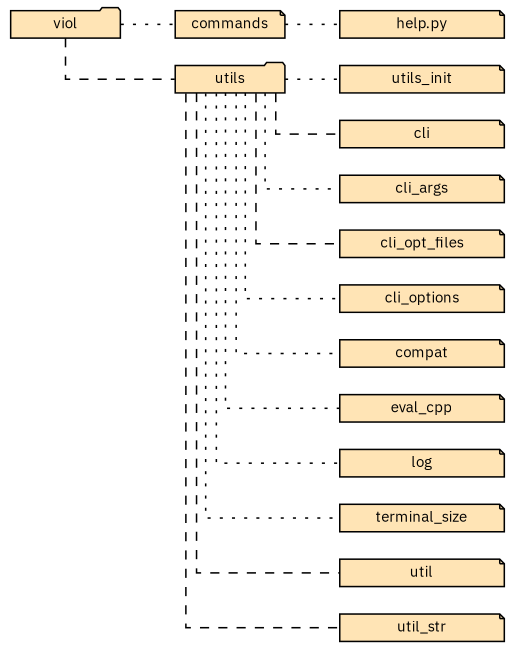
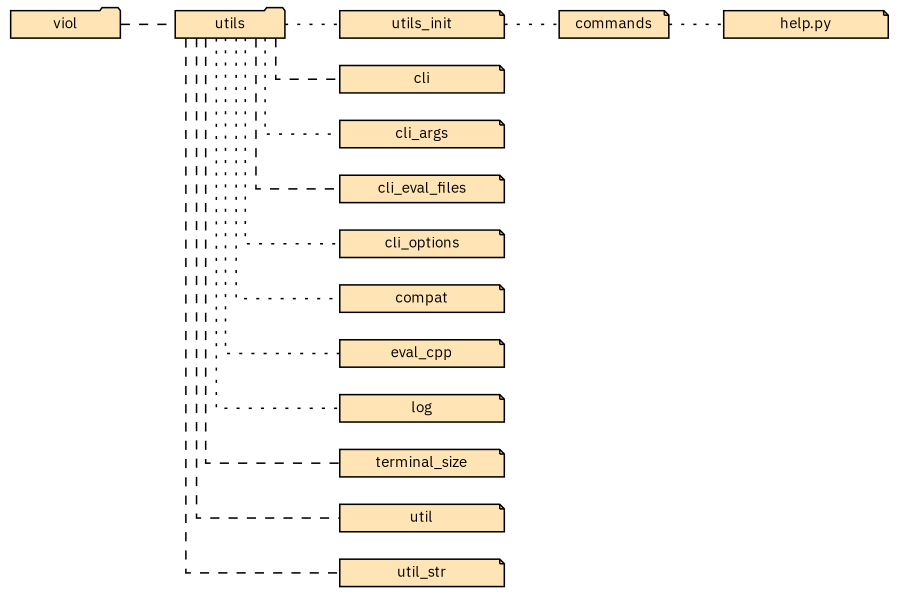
  digraph {
    concentrate=true
    fontname="IBM Plex Sans"
    rankdir=LR
    splines=ortho
    node [fillcolor=moccasin fixedsize=true font=courier fontname="IBM Plex Sans" fontsize=10 shape=note style=filled]
    edge [dir=none fontname="IBM Plex Sans" style=dotted]
    n1 [height=.25 label=viol shape=folder width=1.0]
    n2 [height=.25 label=commands width=1.0]
    n3 [height=.25 label=utils shape=folder width=1.0]
    n4 [height=.25 label="help.py" width=1.5]
    utils_init [height=.25 width=1.5]
    cli [height=.25 width=1.5]
    cli_args [height=.25 width=1.5]
-   cli_opt_files [height=.25 width=1.5]
+   cli_opt_files [height=.25 width=1.5 label=cli_eval_files]
    cli_options [height=.25 width=1.5]
    compat [height=.25 width=1.5]
    eval_cpp [height=.25 width=1.5]
    log [height=.25 width=1.5]
    terminal_size [height=.25 width=1.5]
    util [height=.25 width=1.5]
    util_str [height=.25 width=1.5]
-   n1 -> n2 [weight=100]
+   utils_init -> n2 [weight=100]
    n1 -> n3 [style=dashed]
    n2 -> n4
    n3 -> utils_init [weight=100]
    n3 -> cli [style=dashed]
    n3 -> cli_args
    n3 -> cli_opt_files [style=dashed]
    n3 -> cli_options
    n3 -> compat
    n3 -> eval_cpp
    n3 -> log
-   n3 -> terminal_size
+   n3 -> terminal_size [style=dashed]
    n3 -> util [style=dashed]
    n3 -> util_str [style=dashed]
  }
